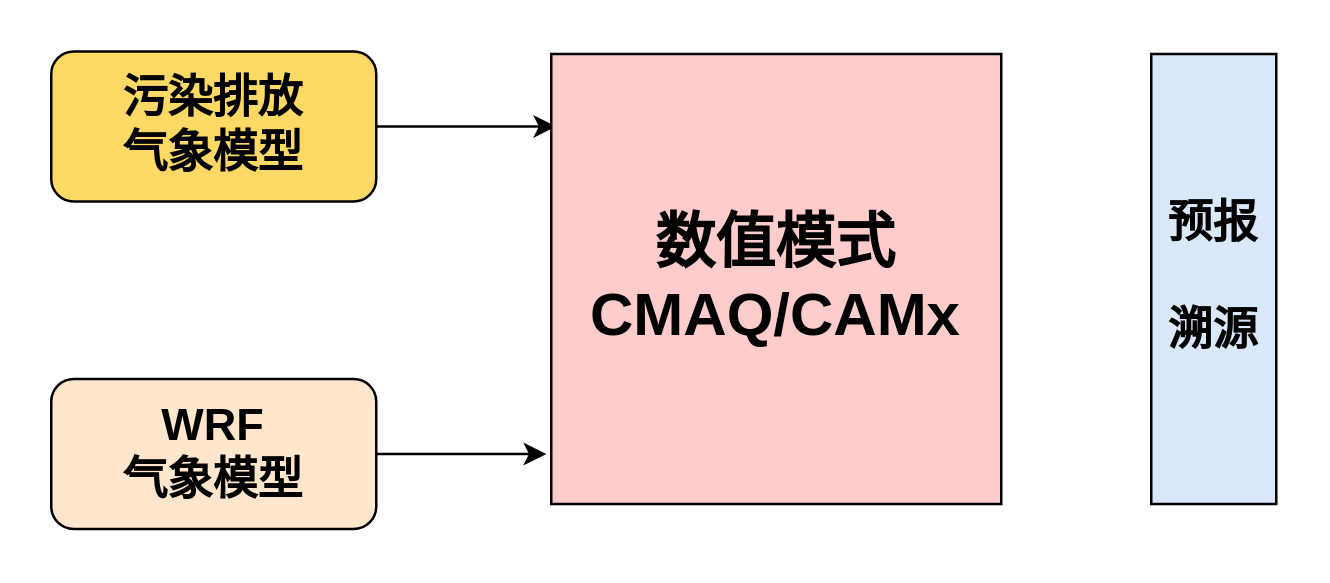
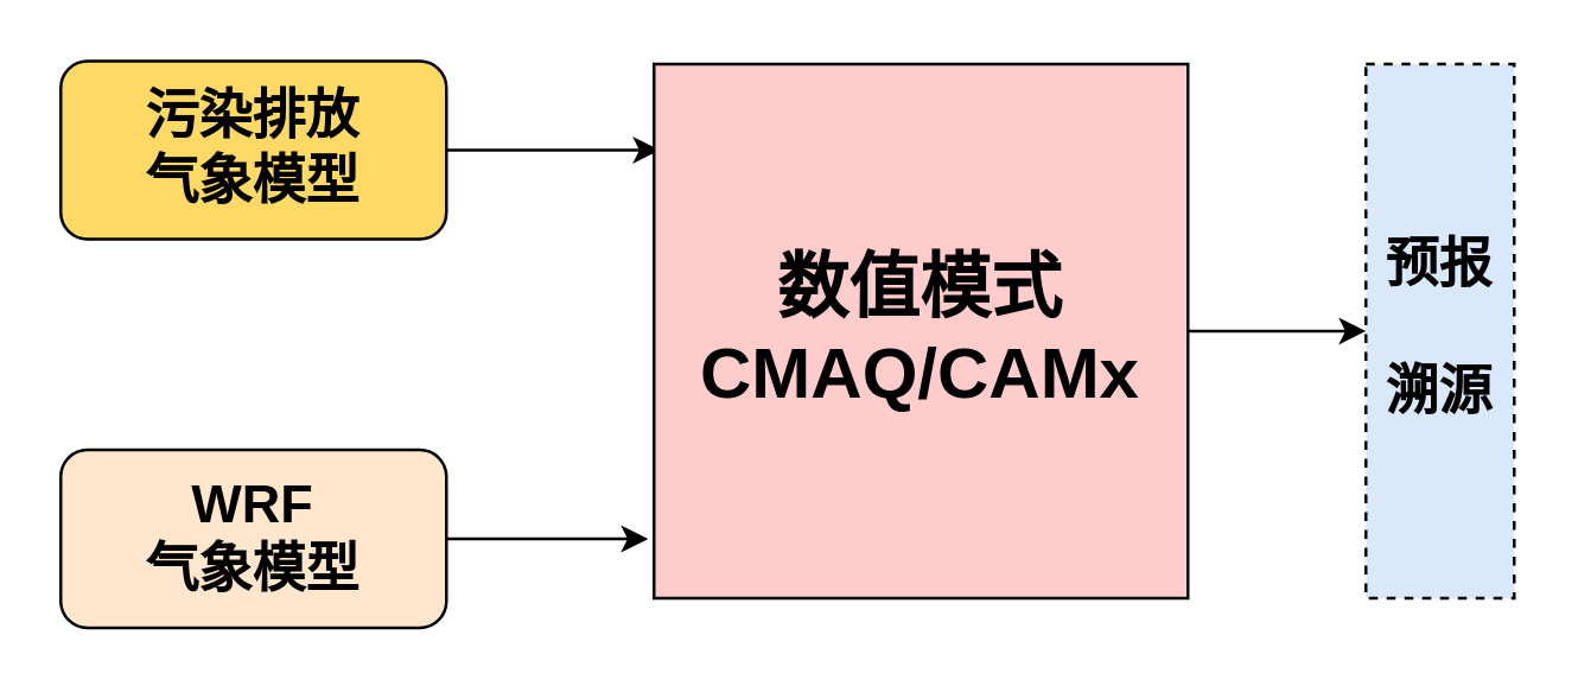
  <mxCell id="0" />
  <mxCell id="1" parent="0" />
  <mxCell id="2" style="edgeStyle=orthogonalEdgeStyle;rounded=0;orthogonalLoop=1;jettySize=auto;html=1;exitX=1;exitY=0.5;exitDx=0;exitDy=0;entryX=0.011;entryY=0.161;entryDx=0;entryDy=0;entryPerimeter=0;" edge="1" parent="1" source="3" target="7"><mxGeometry relative="1" as="geometry"><mxPoint x="235" y="51" as="targetPoint" /></mxGeometry></mxCell>
  <mxCell id="3" value="&lt;font style=&quot;font-size: 18px&quot;&gt;&lt;b&gt;污染排放&lt;br&gt;气象模型&lt;/b&gt;&lt;b&gt;&lt;br&gt;&lt;/b&gt;&lt;/font&gt;" style="rounded=1;whiteSpace=wrap;html=1;fillColor=#FFD966;" vertex="1" parent="1"><mxGeometry x="20" y="20" width="130" height="60" as="geometry" /></mxCell>
  <mxCell id="4" style="edgeStyle=orthogonalEdgeStyle;rounded=0;orthogonalLoop=1;jettySize=auto;html=1;exitX=1;exitY=0.5;exitDx=0;exitDy=0;entryX=-0.011;entryY=0.889;entryDx=0;entryDy=0;entryPerimeter=0;" edge="1" parent="1" source="5" target="7"><mxGeometry relative="1" as="geometry" /></mxCell>
  <mxCell id="5" value="&lt;font style=&quot;font-size: 18px&quot;&gt;&lt;b&gt;WRF&lt;br&gt;&lt;/b&gt;&lt;b&gt;气象模型&lt;/b&gt;&lt;/font&gt;" style="rounded=1;whiteSpace=wrap;html=1;fillColor=#ffe6cc;" vertex="1" parent="1"><mxGeometry x="20" y="151" width="130" height="60" as="geometry" /></mxCell>
+ <mxCell id="6" style="edgeStyle=orthogonalEdgeStyle;rounded=0;orthogonalLoop=1;jettySize=auto;html=1;exitX=1;exitY=0.5;exitDx=0;exitDy=0;entryX=0;entryY=0.5;entryDx=0;entryDy=0;" edge="1" parent="1" source="7" target="8"><mxGeometry relative="1" as="geometry" /></mxCell>
  <mxCell id="7" value="&lt;font style=&quot;font-size: 24px&quot;&gt;&lt;b&gt;数值模式&lt;br&gt;CMAQ/CAMx&lt;/b&gt;&lt;/font&gt;" style="whiteSpace=wrap;html=1;aspect=fixed;fillColor=#FFCCCC;" vertex="1" parent="1"><mxGeometry x="220" y="21" width="180" height="180" as="geometry" /></mxCell>
- <mxCell id="8" value="&lt;span style=&quot;font-size: 18px&quot;&gt;&lt;b&gt;预报&lt;br&gt;&lt;br&gt;&lt;/b&gt;&lt;/span&gt;&lt;font style=&quot;font-size: 18px&quot;&gt;&lt;b&gt;溯源&lt;/b&gt;&lt;/font&gt;" style="rounded=0;whiteSpace=wrap;html=1;fillColor=#dae8fc;" vertex="1" parent="1"><mxGeometry x="460" y="21" width="50" height="180" as="geometry" /></mxCell>
+ <mxCell id="8" value="&lt;span style=&quot;font-size: 18px&quot;&gt;&lt;b&gt;预报&lt;br&gt;&lt;br&gt;&lt;/b&gt;&lt;/span&gt;&lt;font style=&quot;font-size: 18px&quot;&gt;&lt;b&gt;溯源&lt;/b&gt;&lt;/font&gt;" style="rounded=0;whiteSpace=wrap;html=1;fillColor=#dae8fc;dashed=1;" vertex="1" parent="1"><mxGeometry x="460" y="21" width="50" height="180" as="geometry" /></mxCell>
